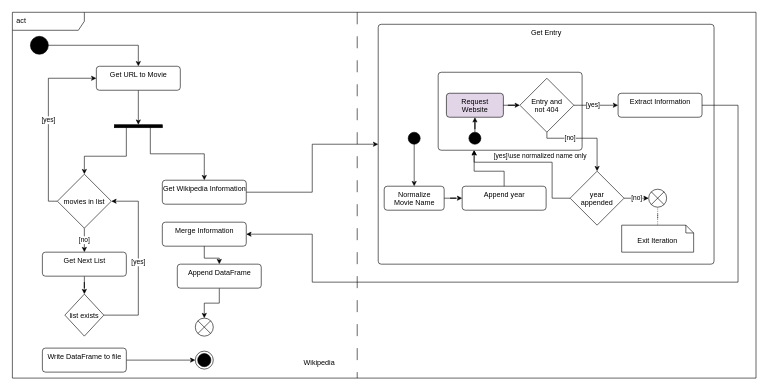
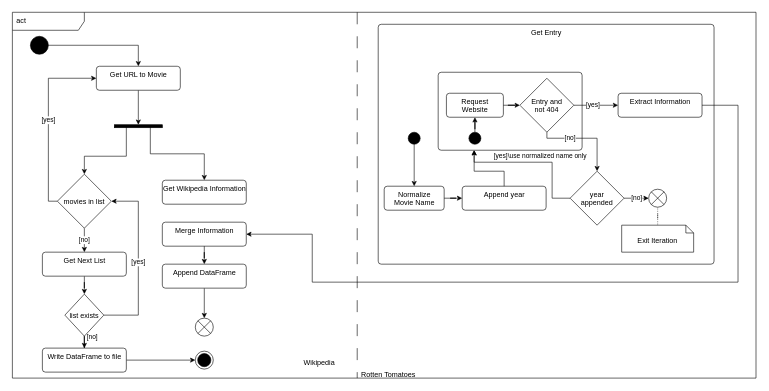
  <mxCell id="0" />
  <mxCell id="1" parent="0" />
  <mxCell id="2" value="act" style="shape=umlFrame;whiteSpace=wrap;html=1;width=120;height=30;boundedLbl=1;verticalAlign=middle;align=left;spacingLeft=5;container=1;recursiveResize=0;" vertex="1" parent="1"><mxGeometry x="20" y="20" width="1240" height="610" as="geometry" /></mxCell>
  <mxCell id="3" value="Get Entry" style="html=1;align=center;verticalAlign=top;rounded=1;absoluteArcSize=1;arcSize=10;dashed=0;container=1;recursiveResize=0;" vertex="1" parent="2"><mxGeometry x="610" y="20" width="560" height="400" as="geometry" /></mxCell>
  <mxCell id="4" value="" style="html=1;align=center;verticalAlign=top;rounded=1;absoluteArcSize=1;arcSize=10;dashed=0;container=1;recursiveResize=0;" vertex="1" parent="3"><mxGeometry x="100" y="80" width="240" height="130" as="geometry" /></mxCell>
- <mxCell id="5" value="Request &lt;br&gt;Website" style="html=1;align=center;verticalAlign=top;rounded=1;absoluteArcSize=1;arcSize=10;dashed=0;fillColor=#e1d5e7;" vertex="1" parent="4"><mxGeometry x="13.75" y="35" width="95" height="40" as="geometry" /></mxCell>
+ <mxCell id="5" value="Request &lt;br&gt;Website" style="html=1;align=center;verticalAlign=top;rounded=1;absoluteArcSize=1;arcSize=10;dashed=0;" vertex="1" parent="4"><mxGeometry x="13.75" y="35" width="95" height="40" as="geometry" /></mxCell>
  <mxCell id="6" value="Entry and &#10;not 404" style="rhombus;" vertex="1" parent="4"><mxGeometry x="136.25" y="10" width="90" height="90" as="geometry" /></mxCell>
  <mxCell id="7" style="edgeStyle=orthogonalEdgeStyle;rounded=0;orthogonalLoop=1;jettySize=auto;html=1;" edge="1" parent="4" source="5" target="6"><mxGeometry relative="1" as="geometry" /></mxCell>
  <mxCell id="8" value="" style="ellipse;fillColor=strokeColor;direction=south;" vertex="1" parent="4"><mxGeometry x="51.25" y="100" width="20" height="20" as="geometry" /></mxCell>
  <mxCell id="9" style="edgeStyle=orthogonalEdgeStyle;rounded=0;orthogonalLoop=1;jettySize=auto;html=1;" edge="1" parent="4" source="8" target="5"><mxGeometry relative="1" as="geometry" /></mxCell>
  <mxCell id="10" value="year&#10;appended" style="rhombus;" vertex="1" parent="3"><mxGeometry x="320" y="245" width="90" height="90" as="geometry" /></mxCell>
  <mxCell id="11" value="[no]" style="edgeStyle=orthogonalEdgeStyle;rounded=0;orthogonalLoop=1;jettySize=auto;html=1;" edge="1" parent="3" source="6" target="10"><mxGeometry x="-0.344" relative="1" as="geometry"><Array as="points"><mxPoint x="281" y="190" /><mxPoint x="365" y="190" /></Array><mxPoint as="offset" /></mxGeometry></mxCell>
  <mxCell id="12" value="" style="shape=sumEllipse;perimeter=ellipsePerimeter;whiteSpace=wrap;html=1;backgroundOutline=1;" vertex="1" parent="3"><mxGeometry x="451" y="275" width="30" height="30" as="geometry" /></mxCell>
  <mxCell id="13" value="[no]" style="edgeStyle=orthogonalEdgeStyle;rounded=0;orthogonalLoop=1;jettySize=auto;html=1;exitX=1;exitY=0.5;exitDx=0;exitDy=0;entryX=0;entryY=0.5;entryDx=0;entryDy=0;" edge="1" parent="3" source="10" target="12"><mxGeometry relative="1" as="geometry"><mxPoint x="475" y="310" as="targetPoint" /></mxGeometry></mxCell>
  <mxCell id="14" value="Extract Information" style="html=1;align=center;verticalAlign=top;rounded=1;absoluteArcSize=1;arcSize=10;dashed=0;" vertex="1" parent="3"><mxGeometry x="400" y="115" width="140" height="40" as="geometry" /></mxCell>
  <mxCell id="15" value="[yes]" style="edgeStyle=orthogonalEdgeStyle;rounded=0;orthogonalLoop=1;jettySize=auto;html=1;" edge="1" parent="3" source="6" target="14"><mxGeometry x="-0.143" relative="1" as="geometry"><mxPoint as="offset" /></mxGeometry></mxCell>
  <mxCell id="16" value="Append year" style="html=1;align=center;verticalAlign=top;rounded=1;absoluteArcSize=1;arcSize=10;dashed=0;" vertex="1" parent="3"><mxGeometry x="140" y="270" width="140" height="40" as="geometry" /></mxCell>
  <mxCell id="17" style="edgeStyle=orthogonalEdgeStyle;rounded=0;orthogonalLoop=1;jettySize=auto;html=1;" edge="1" parent="3" source="16" target="4"><mxGeometry relative="1" as="geometry"><Array as="points"><mxPoint x="210" y="245" /><mxPoint x="160" y="245" /></Array></mxGeometry></mxCell>
  <mxCell id="18" value="Normalize &lt;br&gt;Movie Name" style="html=1;align=center;verticalAlign=top;rounded=1;absoluteArcSize=1;arcSize=10;dashed=0;" vertex="1" parent="3"><mxGeometry x="10" y="270" width="100" height="40" as="geometry" /></mxCell>
  <mxCell id="19" style="edgeStyle=orthogonalEdgeStyle;rounded=0;orthogonalLoop=1;jettySize=auto;html=1;" edge="1" parent="3" source="18" target="16"><mxGeometry relative="1" as="geometry" /></mxCell>
  <mxCell id="20" value="" style="ellipse;fillColor=strokeColor;direction=south;" vertex="1" parent="3"><mxGeometry x="50" y="180" width="20" height="20" as="geometry" /></mxCell>
  <mxCell id="21" style="edgeStyle=orthogonalEdgeStyle;rounded=0;orthogonalLoop=1;jettySize=auto;html=1;" edge="1" parent="3" source="20" target="18"><mxGeometry relative="1" as="geometry" /></mxCell>
  <mxCell id="22" value="[yes]\use normalized name only" style="edgeStyle=orthogonalEdgeStyle;rounded=0;orthogonalLoop=1;jettySize=auto;html=1;" edge="1" parent="3" source="10" target="4"><mxGeometry x="-0.083" y="-10" relative="1" as="geometry"><mxPoint x="60" y="150" as="targetPoint" /><Array as="points"><mxPoint x="290" y="290" /><mxPoint x="290" y="230" /><mxPoint x="160" y="230" /></Array><mxPoint as="offset" /></mxGeometry></mxCell>
  <mxCell id="23" style="edgeStyle=orthogonalEdgeStyle;rounded=0;orthogonalLoop=1;jettySize=auto;html=1;entryX=0.5;entryY=1;entryDx=0;entryDy=0;dashed=1;dashPattern=1 2;endArrow=none;endFill=0;" edge="1" parent="3" source="24" target="12"><mxGeometry relative="1" as="geometry" /></mxCell>
  <mxCell id="24" value="Exit Iteration" style="shape=note2;boundedLbl=1;whiteSpace=wrap;html=1;size=13;verticalAlign=top;align=center;" vertex="1" parent="3"><mxGeometry x="406" y="335" width="120" height="45" as="geometry" /></mxCell>
  <mxCell id="25" style="edgeStyle=orthogonalEdgeStyle;rounded=0;orthogonalLoop=1;jettySize=auto;html=1;endArrow=classic;endFill=1;" edge="1" parent="2" source="26" target="28"><mxGeometry relative="1" as="geometry" /></mxCell>
  <mxCell id="26" value="" style="ellipse;fillColor=strokeColor;direction=south;" vertex="1" parent="2"><mxGeometry x="30" y="40" width="30" height="30" as="geometry" /></mxCell>
  <mxCell id="27" style="edgeStyle=orthogonalEdgeStyle;rounded=0;orthogonalLoop=1;jettySize=auto;html=1;" edge="1" parent="2" source="28" target="40"><mxGeometry relative="1" as="geometry" /></mxCell>
  <mxCell id="28" value="Get URL to Movie" style="html=1;align=center;verticalAlign=top;rounded=1;absoluteArcSize=1;arcSize=10;dashed=0;" vertex="1" parent="2"><mxGeometry x="140" y="90" width="140" height="40" as="geometry" /></mxCell>
  <mxCell id="29" value="" style="ellipse;html=1;shape=endState;fillColor=strokeColor;" vertex="1" parent="2"><mxGeometry x="305" y="565" width="30" height="30" as="geometry" /></mxCell>
  <mxCell id="30" value="" style="line;strokeWidth=1;direction=south;html=1;dashed=1;dashPattern=20 20;" vertex="1" parent="2"><mxGeometry x="570" width="10" height="610" as="geometry" /></mxCell>
+ <mxCell id="31" value="Rotten Tomatoes" style="text;align=left;" vertex="1" parent="2"><mxGeometry x="580" y="590" width="100" height="20" as="geometry" /></mxCell>
  <mxCell id="32" value="Wikipedia" style="text;align=right;" vertex="1" parent="2"><mxGeometry x="480" y="570" width="60" height="20" as="geometry" /></mxCell>
- <mxCell id="33" style="edgeStyle=orthogonalEdgeStyle;rounded=0;orthogonalLoop=1;jettySize=auto;html=1;endArrow=classic;endFill=1;" edge="1" parent="2" source="34" target="3"><mxGeometry relative="1" as="geometry" /></mxCell>
  <mxCell id="34" value="Get Wikipedia Information" style="html=1;align=center;verticalAlign=top;rounded=1;absoluteArcSize=1;arcSize=10;dashed=0;" vertex="1" parent="2"><mxGeometry x="250" y="280" width="140" height="40" as="geometry" /></mxCell>
  <mxCell id="35" style="edgeStyle=orthogonalEdgeStyle;rounded=0;orthogonalLoop=1;jettySize=auto;html=1;entryX=0.5;entryY=0;entryDx=0;entryDy=0;endArrow=classic;endFill=1;startArrow=none;" edge="1" parent="2" source="50" target="49"><mxGeometry relative="1" as="geometry" /></mxCell>
  <mxCell id="36" value="Merge Information" style="html=1;align=center;verticalAlign=top;rounded=1;absoluteArcSize=1;arcSize=10;dashed=0;" vertex="1" parent="2"><mxGeometry x="250" y="350" width="140" height="40" as="geometry" /></mxCell>
  <mxCell id="37" style="edgeStyle=orthogonalEdgeStyle;rounded=0;orthogonalLoop=1;jettySize=auto;html=1;endArrow=classic;endFill=1;" edge="1" parent="2" source="14" target="36"><mxGeometry relative="1" as="geometry"><Array as="points"><mxPoint x="1210" y="155" /><mxPoint x="1210" y="450" /><mxPoint x="500" y="450" /><mxPoint x="500" y="370" /></Array></mxGeometry></mxCell>
  <mxCell id="38" style="edgeStyle=orthogonalEdgeStyle;rounded=0;orthogonalLoop=1;jettySize=auto;html=1;endArrow=classic;endFill=1;" edge="1" parent="2" source="40" target="34"><mxGeometry relative="1" as="geometry"><Array as="points"><mxPoint x="230" y="190" /><mxPoint x="230" y="236" /><mxPoint x="320" y="236" /></Array></mxGeometry></mxCell>
  <mxCell id="39" style="edgeStyle=orthogonalEdgeStyle;rounded=0;orthogonalLoop=1;jettySize=auto;html=1;endArrow=classic;endFill=1;" edge="1" parent="2" source="40" target="45"><mxGeometry relative="1" as="geometry"><mxPoint x="120" y="220" as="targetPoint" /><Array as="points"><mxPoint x="190" y="190" /><mxPoint x="190" y="240" /><mxPoint x="120" y="240" /></Array></mxGeometry></mxCell>
  <mxCell id="40" value="" style="html=1;points=[];perimeter=orthogonalPerimeter;fillColor=strokeColor;rotation=90;" vertex="1" parent="2"><mxGeometry x="207.5" y="150" width="5" height="80" as="geometry" /></mxCell>
  <mxCell id="41" style="edgeStyle=orthogonalEdgeStyle;rounded=0;orthogonalLoop=1;jettySize=auto;html=1;startArrow=none;startFill=0;endArrow=classic;endFill=1;" edge="1" parent="2" source="42" target="48"><mxGeometry relative="1" as="geometry" /></mxCell>
  <mxCell id="42" value="Get Next List" style="html=1;align=center;verticalAlign=top;rounded=1;absoluteArcSize=1;arcSize=10;dashed=0;" vertex="1" parent="2"><mxGeometry x="50" y="400" width="140" height="40" as="geometry" /></mxCell>
  <mxCell id="43" value="[yes]" style="edgeStyle=orthogonalEdgeStyle;rounded=0;orthogonalLoop=1;jettySize=auto;html=1;endArrow=classic;endFill=1;" edge="1" parent="2" source="45" target="28"><mxGeometry relative="1" as="geometry"><Array as="points"><mxPoint x="60" y="315" /><mxPoint x="60" y="110" /></Array></mxGeometry></mxCell>
  <mxCell id="44" value="[no]" style="edgeStyle=orthogonalEdgeStyle;rounded=0;orthogonalLoop=1;jettySize=auto;html=1;endArrow=classic;endFill=1;" edge="1" parent="2" source="45" target="42"><mxGeometry relative="1" as="geometry" /></mxCell>
  <mxCell id="45" value="movies in list" style="rhombus;" vertex="1" parent="2"><mxGeometry x="75" y="270" width="90" height="90" as="geometry" /></mxCell>
  <mxCell id="46" value="[yes]" style="edgeStyle=orthogonalEdgeStyle;rounded=0;orthogonalLoop=1;jettySize=auto;html=1;startArrow=none;startFill=0;endArrow=classic;endFill=1;" edge="1" parent="2" source="48" target="45"><mxGeometry relative="1" as="geometry"><Array as="points"><mxPoint x="210" y="505" /><mxPoint x="210" y="315" /></Array></mxGeometry></mxCell>
+ <mxCell id="47" value="[no]" style="edgeStyle=orthogonalEdgeStyle;rounded=0;orthogonalLoop=1;jettySize=auto;html=1;startArrow=none;startFill=0;endArrow=classic;endFill=1;" edge="1" parent="2" source="48" target="53"><mxGeometry x="0.4" y="13" relative="1" as="geometry"><mxPoint x="-40" y="540" as="targetPoint" /><mxPoint as="offset" /></mxGeometry></mxCell>
  <mxCell id="48" value="list exists" style="rhombus;" vertex="1" parent="2"><mxGeometry x="87.5" y="470" width="65" height="70" as="geometry" /></mxCell>
  <mxCell id="49" value="" style="shape=sumEllipse;perimeter=ellipsePerimeter;whiteSpace=wrap;html=1;backgroundOutline=1;" vertex="1" parent="2"><mxGeometry x="305" y="510" width="30" height="30" as="geometry" /></mxCell>
- <mxCell id="50" value="Append DataFrame" style="html=1;align=center;verticalAlign=top;rounded=1;absoluteArcSize=1;arcSize=10;dashed=0;" vertex="1" parent="2"><mxGeometry x="275" y="420" width="140" height="40" as="geometry" /></mxCell>
+ <mxCell id="50" value="Append DataFrame" style="html=1;align=center;verticalAlign=top;rounded=1;absoluteArcSize=1;arcSize=10;dashed=0;" vertex="1" parent="2"><mxGeometry x="250" y="420" width="140" height="40" as="geometry" /></mxCell>
  <mxCell id="51" value="" style="edgeStyle=orthogonalEdgeStyle;rounded=0;orthogonalLoop=1;jettySize=auto;html=1;endArrow=classic;endFill=1;startArrow=none;startFill=0;entryX=0.5;entryY=0;entryDx=0;entryDy=0;" edge="1" parent="2" source="36" target="50"><mxGeometry relative="1" as="geometry"><mxPoint x="370" y="460" as="sourcePoint" /><mxPoint x="370" y="580" as="targetPoint" /></mxGeometry></mxCell>
  <mxCell id="52" style="edgeStyle=orthogonalEdgeStyle;rounded=0;orthogonalLoop=1;jettySize=auto;html=1;startArrow=none;startFill=0;endArrow=classic;endFill=1;" edge="1" parent="2" source="53" target="29"><mxGeometry relative="1" as="geometry" /></mxCell>
  <mxCell id="53" value="Write DataFrame to file" style="html=1;align=center;verticalAlign=top;rounded=1;absoluteArcSize=1;arcSize=10;dashed=0;" vertex="1" parent="2"><mxGeometry x="50" y="560" width="140" height="40" as="geometry" /></mxCell>
